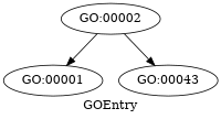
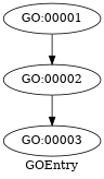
  digraph {
    label=GOEntry
    "GO:00001"
    "GO:00002"
-   "GO:00003" [label="GO:00043"]
-   "GO:00002" -> "GO:00001"
+   "GO:00003"
+   "GO:00001" -> "GO:00002"
    "GO:00002" -> "GO:00003"
  }
